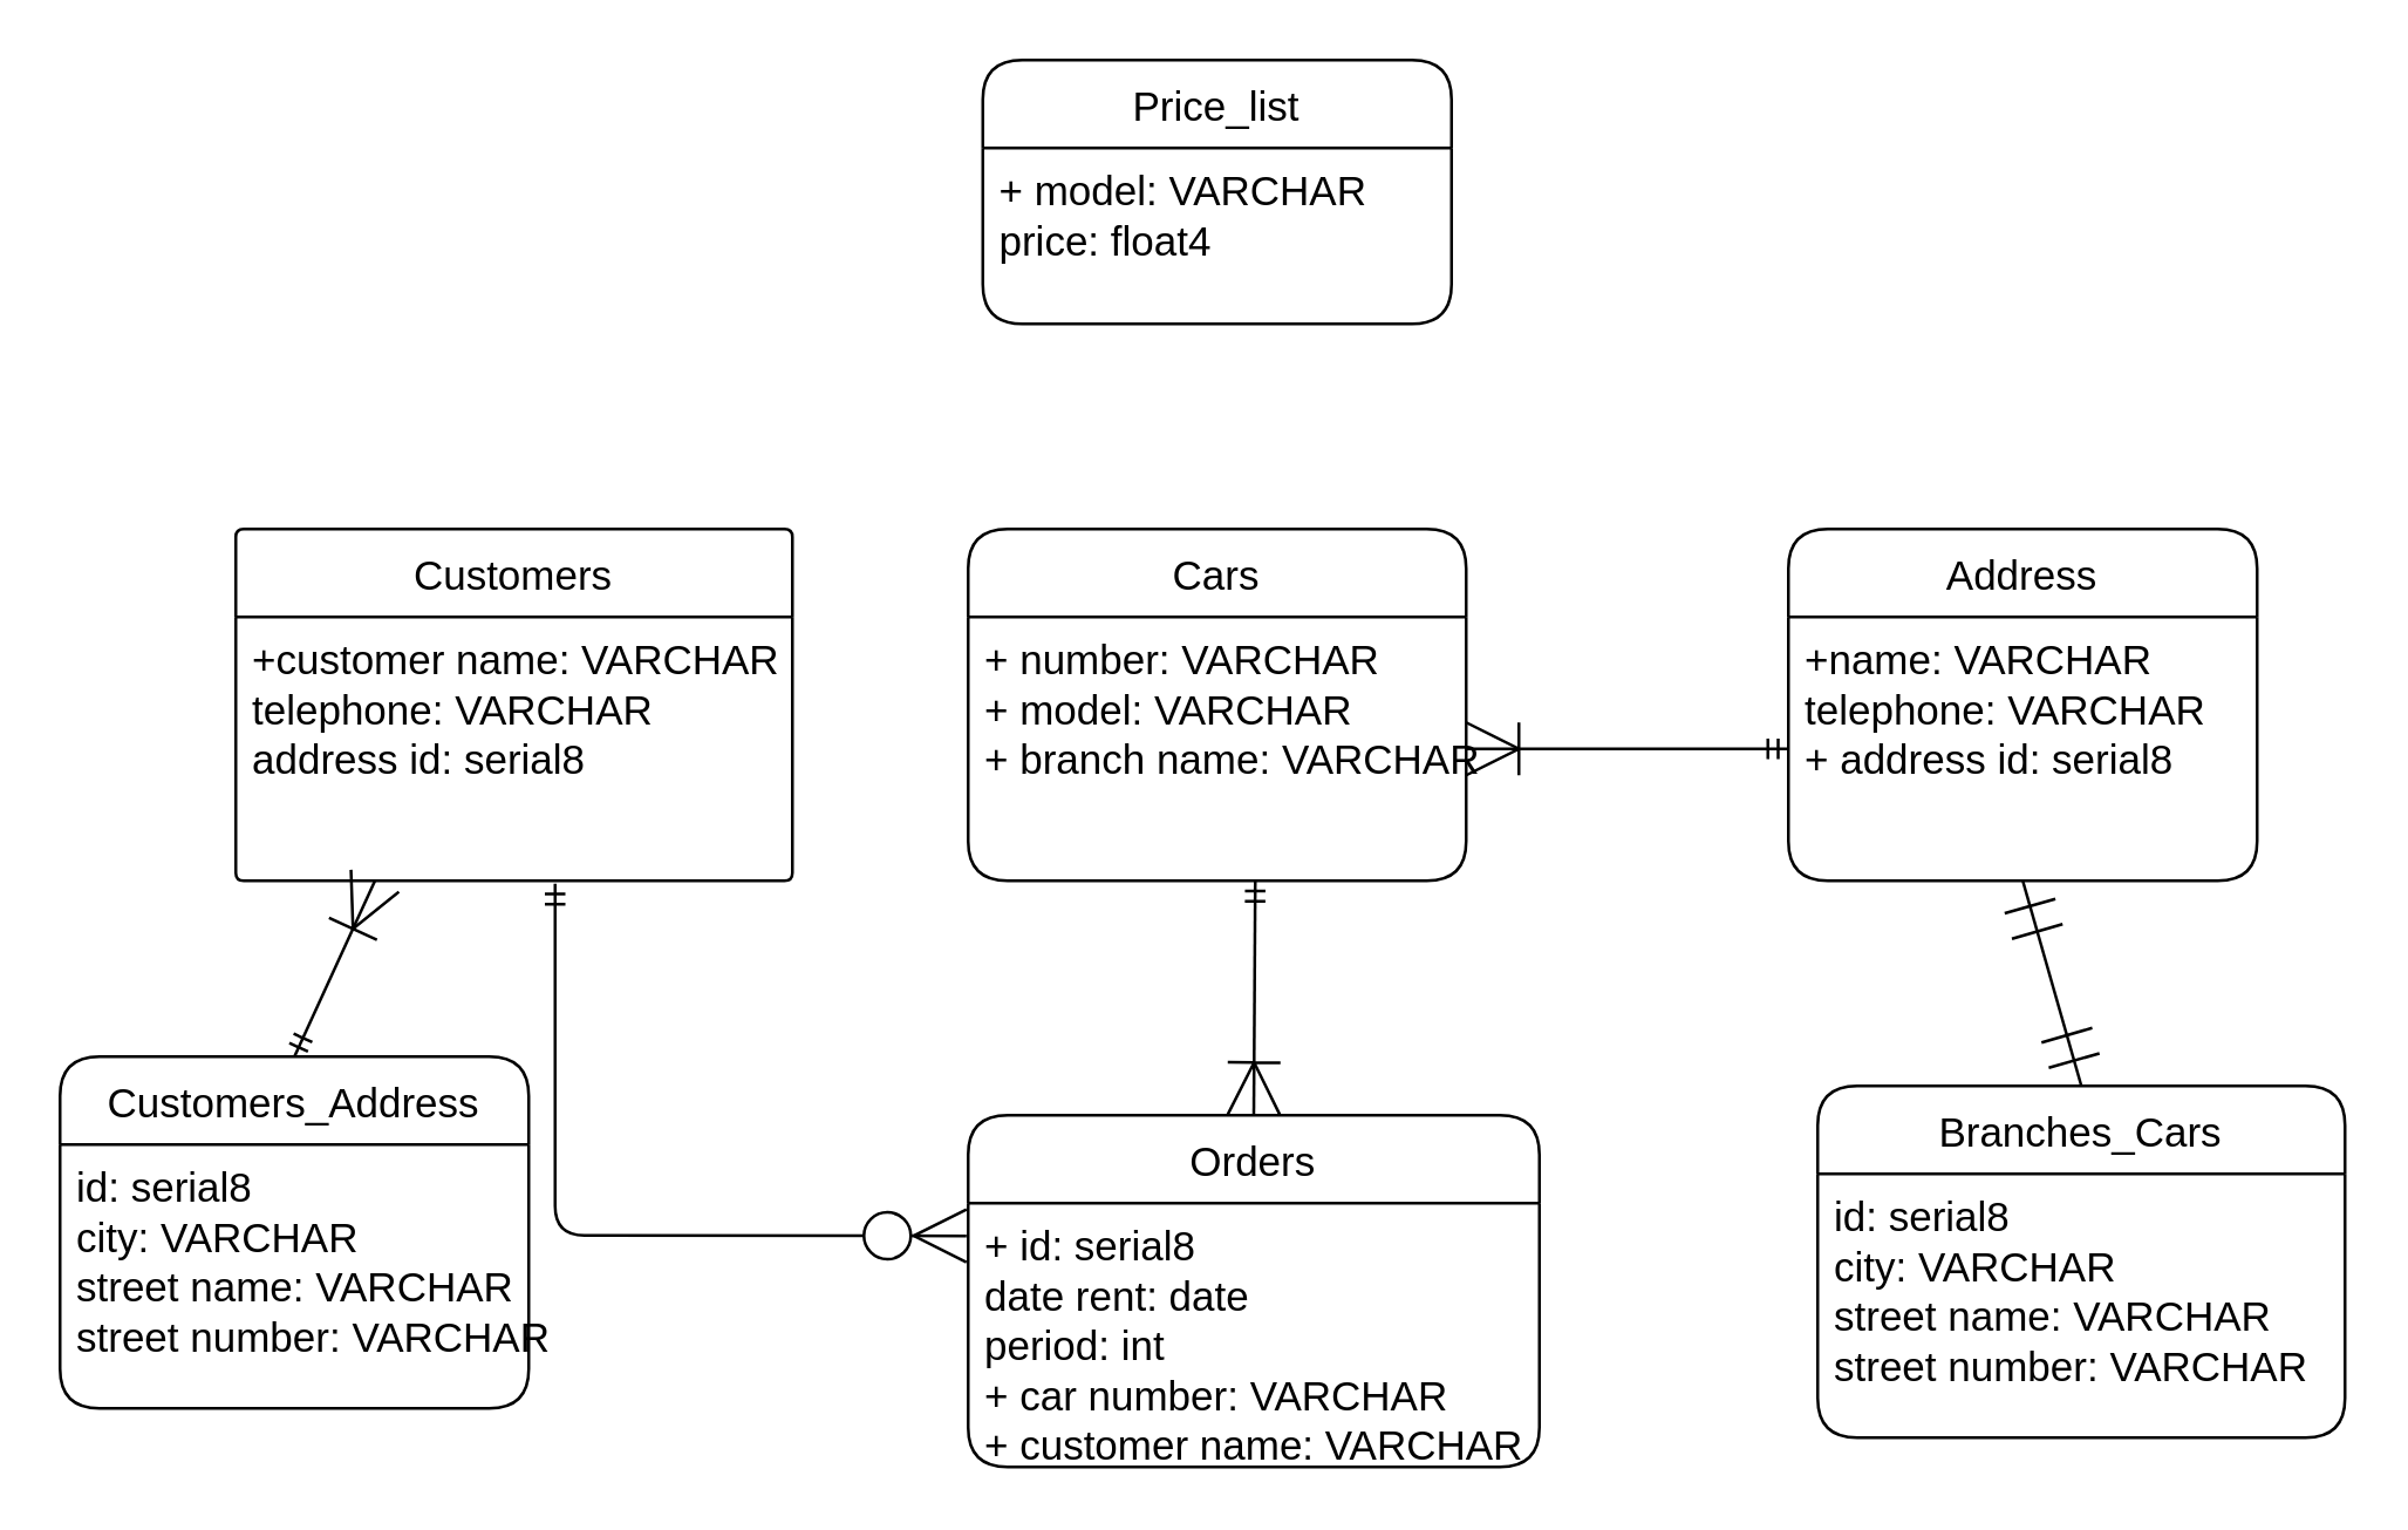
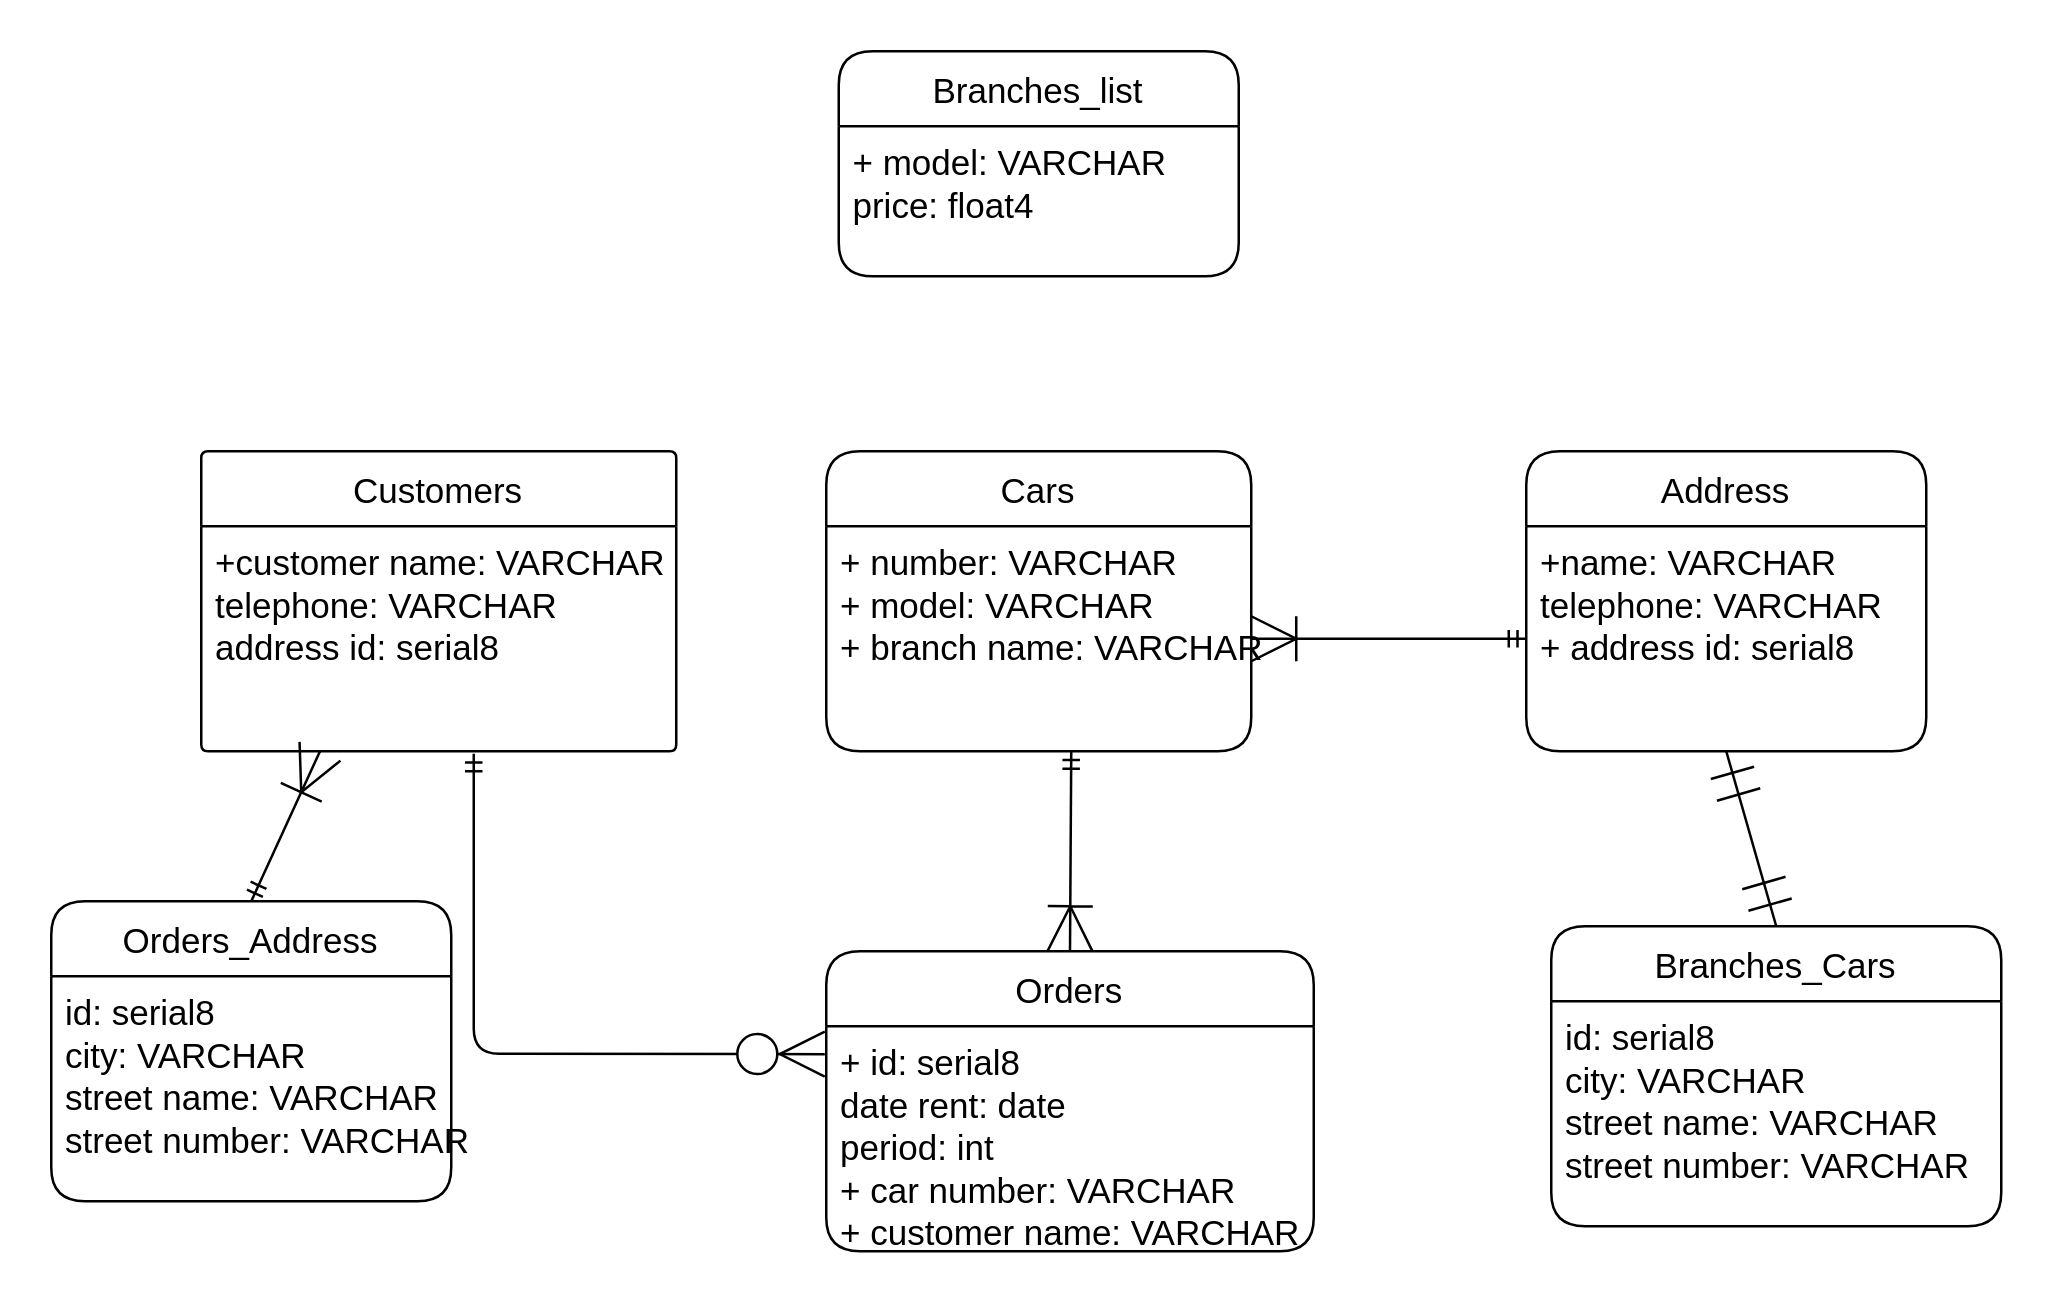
  <mxCell id="0" />
  <mxCell id="1" parent="0" />
  <mxCell id="2" value="Customers" style="swimlane;childLayout=stackLayout;horizontal=1;startSize=30;horizontalStack=0;rounded=1;fontSize=14;fontStyle=0;strokeWidth=1;resizeParent=0;resizeLast=1;shadow=0;dashed=0;align=center;arcSize=3;" parent="1" vertex="1"><mxGeometry x="80" y="180" width="190" height="120" as="geometry"><mxRectangle x="130" y="430" width="70" height="30" as="alternateBounds" /></mxGeometry></mxCell>
  <mxCell id="3" value="+customer name: VARCHAR&#10;telephone: VARCHAR&#10;address id: serial8" style="align=left;strokeColor=none;fillColor=none;spacingLeft=4;fontSize=14;verticalAlign=top;resizable=0;rotatable=0;part=1;strokeWidth=1;" parent="2" vertex="1"><mxGeometry y="30" width="190" height="90" as="geometry" /></mxCell>
  <mxCell id="4" value="Cars" style="swimlane;childLayout=stackLayout;horizontal=1;startSize=30;horizontalStack=0;rounded=1;fontSize=14;fontStyle=0;strokeWidth=1;resizeParent=0;resizeLast=1;shadow=0;dashed=0;align=center;" parent="1" vertex="1"><mxGeometry x="330" y="180" width="170" height="120" as="geometry" /></mxCell>
  <mxCell id="5" value="+ number: VARCHAR&#10;+ model: VARCHAR&#10;+ branch name: VARCHAR" style="align=left;strokeColor=none;fillColor=none;spacingLeft=4;fontSize=14;verticalAlign=top;resizable=0;rotatable=0;part=1;strokeWidth=1;" parent="4" vertex="1"><mxGeometry y="30" width="170" height="90" as="geometry" /></mxCell>
  <mxCell id="6" value="Address" style="swimlane;childLayout=stackLayout;horizontal=1;startSize=30;horizontalStack=0;rounded=1;fontSize=14;fontStyle=0;strokeWidth=1;resizeParent=0;resizeLast=1;shadow=0;dashed=0;align=center;" parent="1" vertex="1"><mxGeometry x="610" y="180" width="160" height="120" as="geometry" /></mxCell>
  <mxCell id="7" value="+name: VARCHAR&#10;telephone: VARCHAR&#10;+ address id: serial8" style="align=left;strokeColor=none;fillColor=none;spacingLeft=4;fontSize=14;verticalAlign=top;resizable=0;rotatable=0;part=1;strokeWidth=1;" parent="6" vertex="1"><mxGeometry y="30" width="160" height="90" as="geometry" /></mxCell>
  <mxCell id="8" value="Orders" style="swimlane;childLayout=stackLayout;horizontal=1;startSize=30;horizontalStack=0;rounded=1;fontSize=14;fontStyle=0;strokeWidth=1;resizeParent=0;resizeLast=1;shadow=0;dashed=0;align=center;" parent="1" vertex="1"><mxGeometry x="330" y="380" width="195" height="120" as="geometry" /></mxCell>
  <mxCell id="9" value="+ id: serial8&#10;date rent: date&#10;period: int&#10;+ car number: VARCHAR &#10;+ customer name: VARCHAR" style="align=left;strokeColor=none;fillColor=none;spacingLeft=4;fontSize=14;verticalAlign=top;resizable=0;rotatable=0;part=1;strokeWidth=1;" parent="8" vertex="1"><mxGeometry y="30" width="195" height="90" as="geometry" /></mxCell>
  <mxCell id="10" value="" style="fontSize=14;html=1;endArrow=ERzeroToMany;startArrow=ERmandOne;endSize=16;strokeWidth=1;startSize=5;entryX=-0.003;entryY=0.124;entryDx=0;entryDy=0;entryPerimeter=0;" parent="1" target="9" edge="1"><mxGeometry width="100" height="100" relative="1" as="geometry"><mxPoint x="189" y="301" as="sourcePoint" /><mxPoint x="330" y="430" as="targetPoint" /><Array as="points"><mxPoint x="189" y="340" /><mxPoint x="189" y="421" /></Array></mxGeometry></mxCell>
  <mxCell id="11" value="" style="fontSize=14;html=1;endArrow=ERoneToMany;startArrow=ERmandOne;startSize=5;endSize=16;strokeWidth=1;exitX=0;exitY=0.5;exitDx=0;exitDy=0;entryX=1;entryY=0.5;entryDx=0;entryDy=0;" parent="1" source="7" target="5" edge="1"><mxGeometry width="100" height="100" relative="1" as="geometry"><mxPoint x="360" y="350" as="sourcePoint" /><mxPoint x="460" y="250" as="targetPoint" /></mxGeometry></mxCell>
  <mxCell id="12" value="" style="fontSize=14;html=1;endArrow=ERoneToMany;startArrow=ERmandOne;startSize=5;endSize=16;strokeWidth=1;entryX=0.5;entryY=0;entryDx=0;entryDy=0;" parent="1" target="8" edge="1"><mxGeometry width="100" height="100" relative="1" as="geometry"><mxPoint x="428" y="300" as="sourcePoint" /><mxPoint x="460" y="290" as="targetPoint" /></mxGeometry></mxCell>
- <mxCell id="13" value="Customers_Address" style="swimlane;childLayout=stackLayout;horizontal=1;startSize=30;horizontalStack=0;rounded=1;fontSize=14;fontStyle=0;strokeWidth=1;resizeParent=0;resizeLast=1;shadow=0;dashed=0;align=center;" parent="1" vertex="1"><mxGeometry x="20" y="360" width="160" height="120" as="geometry" /></mxCell>
+ <mxCell id="13" value="Orders_Address" style="swimlane;childLayout=stackLayout;horizontal=1;startSize=30;horizontalStack=0;rounded=1;fontSize=14;fontStyle=0;strokeWidth=1;resizeParent=0;resizeLast=1;shadow=0;dashed=0;align=center;" parent="1" vertex="1"><mxGeometry x="20" y="360" width="160" height="120" as="geometry" /></mxCell>
  <mxCell id="14" value="id: serial8&#10;city: VARCHAR&#10;street name: VARCHAR&#10;street number: VARCHAR&#10;" style="align=left;strokeColor=none;fillColor=none;spacingLeft=4;fontSize=14;verticalAlign=top;resizable=0;rotatable=0;part=1;strokeWidth=1;" parent="13" vertex="1"><mxGeometry y="30" width="160" height="90" as="geometry" /></mxCell>
  <mxCell id="15" value="Branches_Cars" style="swimlane;childLayout=stackLayout;horizontal=1;startSize=30;horizontalStack=0;rounded=1;fontSize=14;fontStyle=0;strokeWidth=1;resizeParent=0;resizeLast=1;shadow=0;dashed=0;align=center;" parent="1" vertex="1"><mxGeometry x="620" y="370" width="180" height="120" as="geometry" /></mxCell>
  <mxCell id="16" value="id: serial8&#10;city: VARCHAR&#10;street name: VARCHAR&#10;street number: VARCHAR&#10;" style="align=left;strokeColor=none;fillColor=none;spacingLeft=4;fontSize=14;verticalAlign=top;resizable=0;rotatable=0;part=1;strokeWidth=1;" parent="15" vertex="1"><mxGeometry y="30" width="180" height="90" as="geometry" /></mxCell>
  <mxCell id="17" value="" style="fontSize=14;html=1;endArrow=ERmandOne;startArrow=ERmandOne;entryX=0.5;entryY=1;entryDx=0;entryDy=0;exitX=0.5;exitY=0;exitDx=0;exitDy=0;endSize=16;startSize=16;strokeWidth=1;" parent="1" source="15" target="7" edge="1"><mxGeometry width="100" height="100" relative="1" as="geometry"><mxPoint x="110" y="370" as="sourcePoint" /><mxPoint x="137.5" y="310" as="targetPoint" /></mxGeometry></mxCell>
- <mxCell id="18" value="Price_list" style="swimlane;childLayout=stackLayout;horizontal=1;startSize=30;horizontalStack=0;rounded=1;fontSize=14;fontStyle=0;strokeWidth=1;resizeParent=0;resizeLast=1;shadow=0;dashed=0;align=center;" parent="1" vertex="1"><mxGeometry x="335" y="20" width="160" height="90" as="geometry" /></mxCell>
+ <mxCell id="18" value="Branches_list" style="swimlane;childLayout=stackLayout;horizontal=1;startSize=30;horizontalStack=0;rounded=1;fontSize=14;fontStyle=0;strokeWidth=1;resizeParent=0;resizeLast=1;shadow=0;dashed=0;align=center;" parent="1" vertex="1"><mxGeometry x="335" y="20" width="160" height="90" as="geometry" /></mxCell>
  <mxCell id="19" value="+ model: VARCHAR&#10;price: float4" style="align=left;strokeColor=none;fillColor=none;spacingLeft=4;fontSize=14;verticalAlign=top;resizable=0;rotatable=0;part=1;strokeWidth=1;" parent="18" vertex="1"><mxGeometry y="30" width="160" height="60" as="geometry" /></mxCell>
  <mxCell id="20" style="edgeStyle=none;rounded=0;orthogonalLoop=1;jettySize=auto;html=1;exitX=0.5;exitY=1;exitDx=0;exitDy=0;startSize=16;endSize=16;strokeWidth=1;fontSize=14;" parent="18" source="19" target="19" edge="1"><mxGeometry relative="1" as="geometry" /></mxCell>
  <mxCell id="21" value="" style="fontSize=14;html=1;endArrow=ERoneToMany;startArrow=ERmandOne;startSize=5;endSize=16;strokeWidth=1;entryX=0.25;entryY=1;entryDx=0;entryDy=0;exitX=0.5;exitY=0;exitDx=0;exitDy=0;" edge="1" parent="1" source="13" target="3"><mxGeometry width="100" height="100" relative="1" as="geometry"><mxPoint x="200" y="470" as="sourcePoint" /><mxPoint x="212.5" y="390" as="targetPoint" /></mxGeometry></mxCell>
